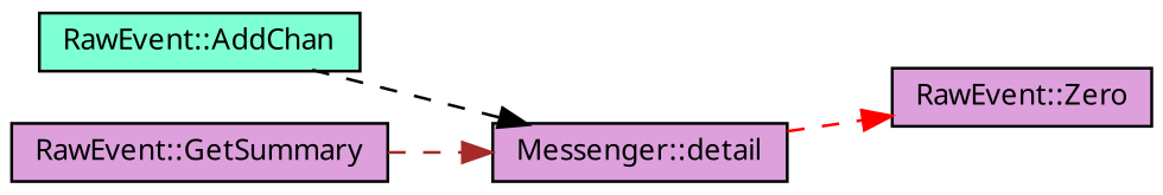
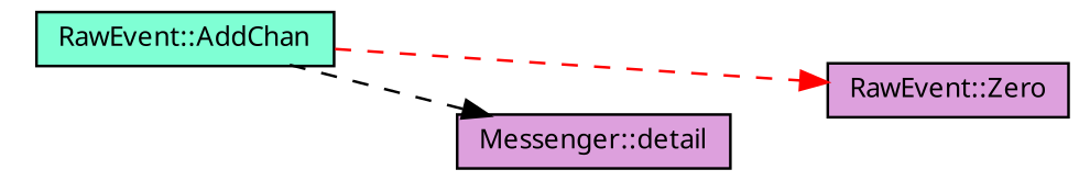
  digraph {
    fontname="Noto Sans"
    rankdir=LR
    node [color=black fillcolor=plum fontname="Noto Sans" fontsize=10 shape=record style=filled]
    edge [fontname="Noto Sans" fontsize=10 labelfontname=Helvetica labelfontsize=10 style=dashed]
    n1 [fillcolor=aquamarine fontcolor=black height=0.2 label="RawEvent::AddChan" width=0.4]
    n2 [height=0.2 label="RawEvent::Zero" width=0.4]
    n3 [height=0.2 label="Messenger::detail" width=0.4]
-   n4 [height=0.2 label="RawEvent::GetSummary" width=0.4]
-   n3 -> n2 [color=red]
+   n1 -> n2 [color=red]
    n1 -> n3 [color=black]
-   n4 -> n3 [color=brown]
  }
